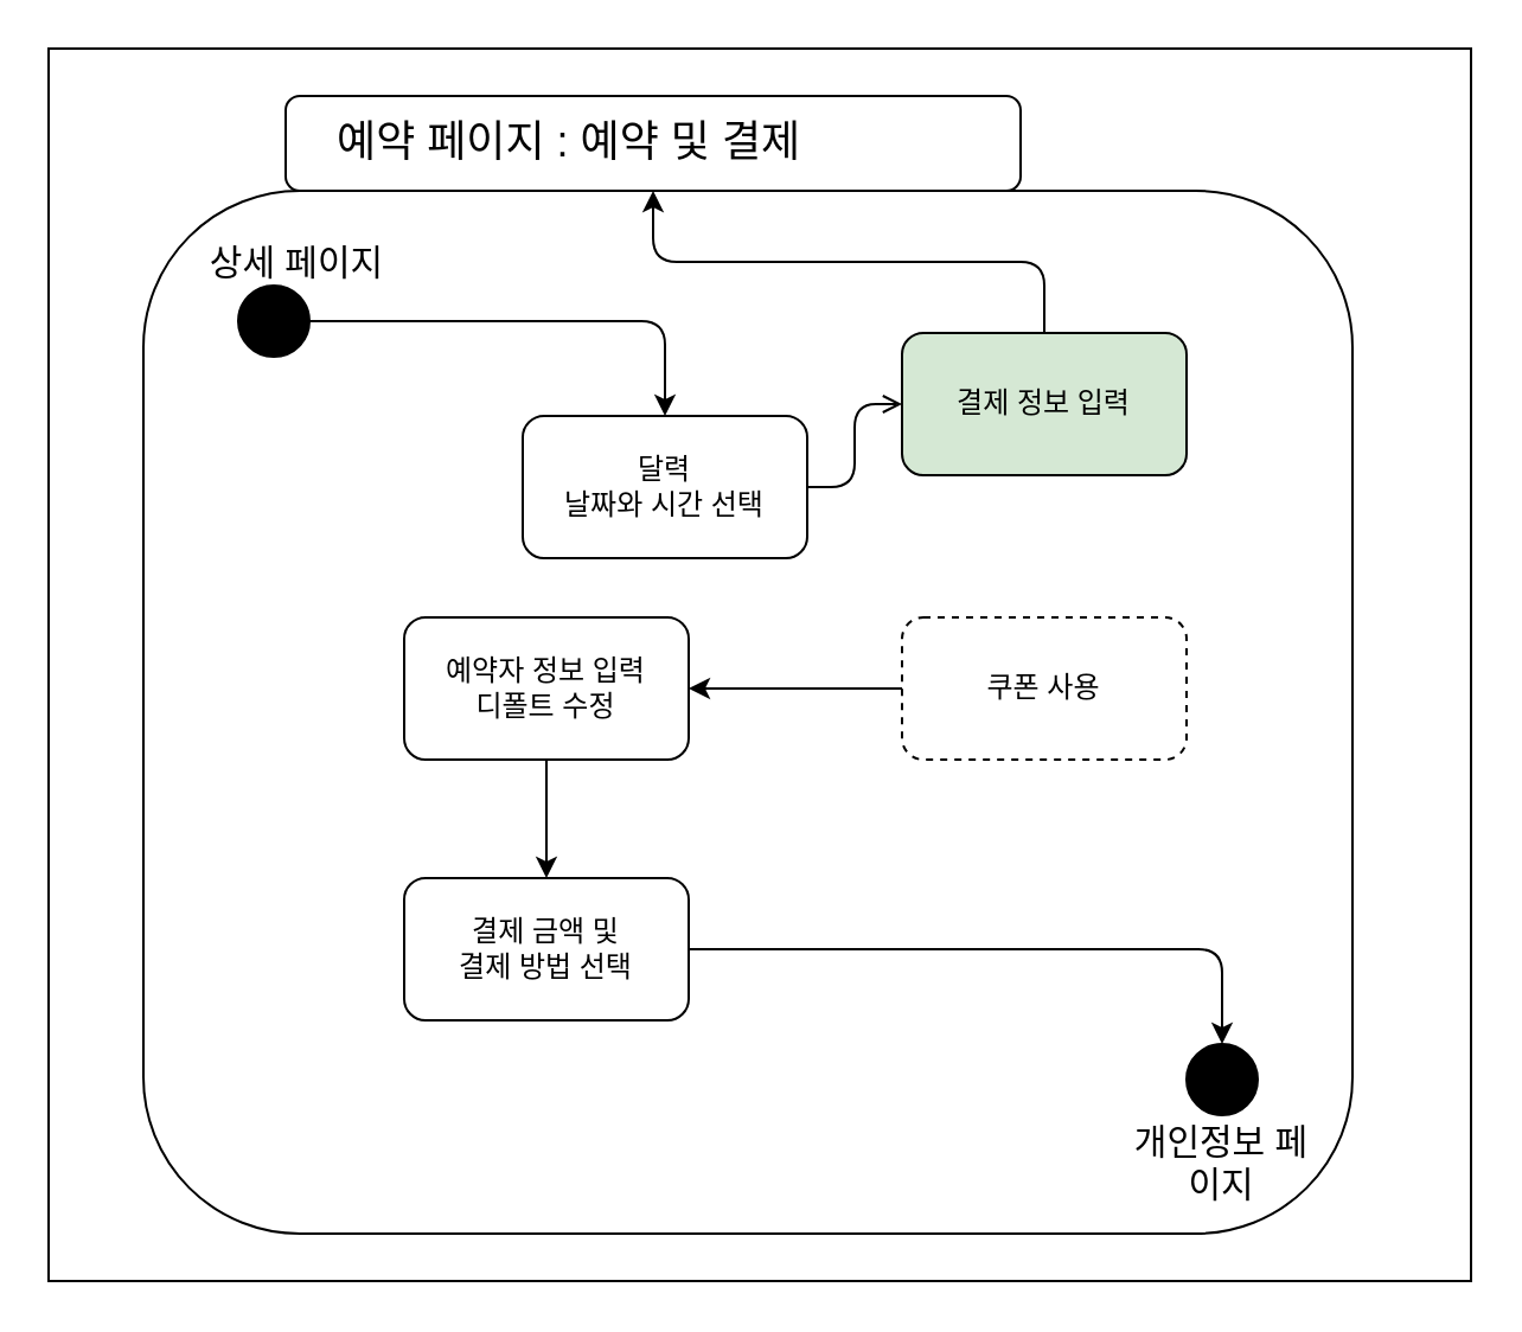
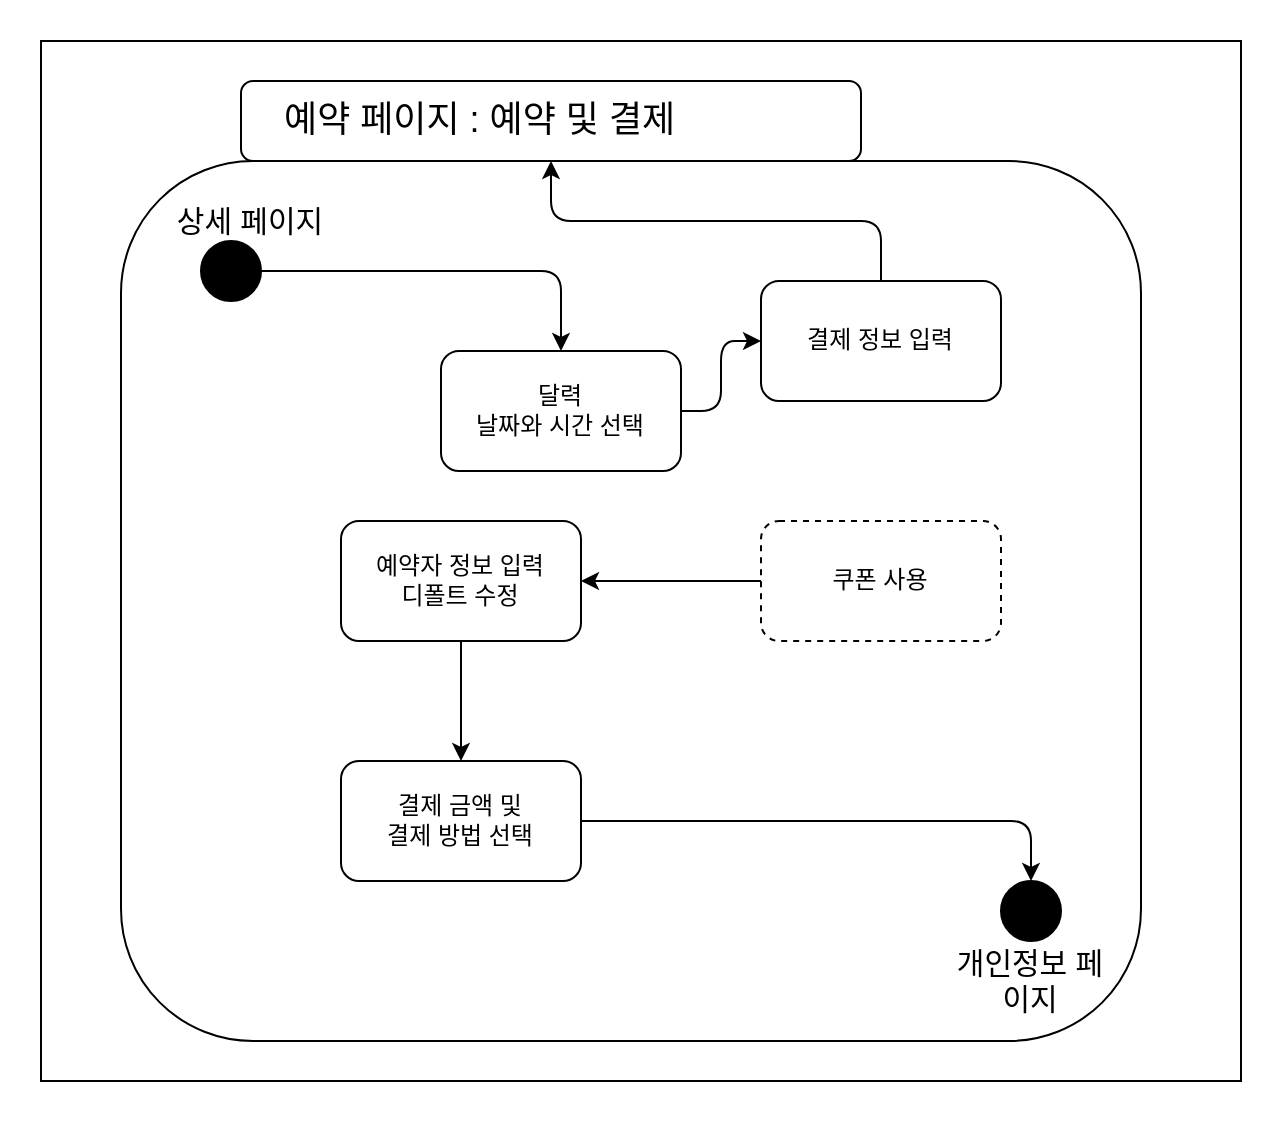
  <mxCell id="0" />
  <mxCell id="1" parent="0" />
  <mxCell id="2" value="" style="rounded=0;whiteSpace=wrap;html=1;" parent="1" vertex="1"><mxGeometry x="20" y="20" width="600" height="520" as="geometry" /></mxCell>
  <mxCell id="3" value="" style="whiteSpace=wrap;html=1;rounded=1;" parent="1" vertex="1"><mxGeometry x="60" y="80" width="510" height="440" as="geometry" /></mxCell>
  <mxCell id="4" value="" style="edgeStyle=orthogonalEdgeStyle;orthogonalLoop=1;jettySize=auto;html=1;" parent="1" source="5" target="8" edge="1"><mxGeometry relative="1" as="geometry" /></mxCell>
  <mxCell id="5" value="" style="ellipse;whiteSpace=wrap;html=1;aspect=fixed;rounded=1;fillColor=#000000;" parent="1" vertex="1"><mxGeometry x="100" y="120" width="30" height="30" as="geometry" /></mxCell>
  <mxCell id="6" value="&lt;span style=&quot;font-size: 15px&quot;&gt;상세 페이지&lt;/span&gt;" style="text;html=1;strokeColor=none;fillColor=none;align=center;verticalAlign=middle;whiteSpace=wrap;rounded=1;" parent="1" vertex="1"><mxGeometry x="80" y="100" width="90" height="20" as="geometry" /></mxCell>
- <mxCell id="7" value="" style="edgeStyle=orthogonalEdgeStyle;orthogonalLoop=1;jettySize=auto;html=1;endArrow=open;" parent="1" source="8" target="10" edge="1"><mxGeometry relative="1" as="geometry" /></mxCell>
+ <mxCell id="7" value="" style="edgeStyle=orthogonalEdgeStyle;orthogonalLoop=1;jettySize=auto;html=1;" parent="1" source="8" target="10" edge="1"><mxGeometry relative="1" as="geometry" /></mxCell>
  <mxCell id="8" value="달력&lt;br&gt;날짜와 시간 선택" style="whiteSpace=wrap;html=1;rounded=1;" parent="1" vertex="1"><mxGeometry x="220" y="175" width="120" height="60" as="geometry" /></mxCell>
  <mxCell id="9" value="" style="edgeStyle=orthogonalEdgeStyle;orthogonalLoop=1;jettySize=auto;html=1;" parent="1" source="10" target="19" edge="1"><mxGeometry relative="1" as="geometry" /></mxCell>
- <mxCell id="10" value="결제 정보 입력" style="whiteSpace=wrap;html=1;rounded=1;fillColor=#d5e8d4;" parent="1" vertex="1"><mxGeometry x="380" y="140" width="120" height="60" as="geometry" /></mxCell>
+ <mxCell id="10" value="결제 정보 입력" style="whiteSpace=wrap;html=1;rounded=1;" parent="1" vertex="1"><mxGeometry x="380" y="140" width="120" height="60" as="geometry" /></mxCell>
  <mxCell id="11" value="" style="edgeStyle=orthogonalEdgeStyle;orthogonalLoop=1;jettySize=auto;html=1;" parent="1" source="12" target="14" edge="1"><mxGeometry relative="1" as="geometry" /></mxCell>
  <mxCell id="12" value="쿠폰 사용" style="whiteSpace=wrap;html=1;rounded=1;dashed=1;" parent="1" vertex="1"><mxGeometry x="380" y="260" width="120" height="60" as="geometry" /></mxCell>
  <mxCell id="13" value="" style="edgeStyle=orthogonalEdgeStyle;orthogonalLoop=1;jettySize=auto;html=1;" parent="1" source="14" target="16" edge="1"><mxGeometry relative="1" as="geometry" /></mxCell>
  <mxCell id="14" value="예약자 정보 입력&lt;br&gt;디폴트 수정" style="whiteSpace=wrap;html=1;rounded=1;" parent="1" vertex="1"><mxGeometry x="170" y="260" width="120" height="60" as="geometry" /></mxCell>
  <mxCell id="15" value="" style="edgeStyle=orthogonalEdgeStyle;orthogonalLoop=1;jettySize=auto;html=1;entryX=0.5;entryY=0;entryDx=0;entryDy=0;" parent="1" source="16" target="17" edge="1"><mxGeometry relative="1" as="geometry"><mxPoint x="370" y="400" as="targetPoint" /></mxGeometry></mxCell>
- <mxCell id="16" value="결제 금액 및&lt;br&gt;결제 방법 선택" style="whiteSpace=wrap;html=1;rounded=1;" parent="1" vertex="1"><mxGeometry x="170" y="370" width="120" height="60" as="geometry" /></mxCell>
+ <mxCell id="16" value="결제 금액 및&lt;br&gt;결제 방법 선택" style="whiteSpace=wrap;html=1;rounded=1;" parent="1" vertex="1"><mxGeometry x="170" y="380" width="120" height="60" as="geometry" /></mxCell>
  <mxCell id="17" value="" style="ellipse;whiteSpace=wrap;html=1;aspect=fixed;rounded=1;fillColor=#000000;" parent="1" vertex="1"><mxGeometry x="500" y="440" width="30" height="30" as="geometry" /></mxCell>
  <mxCell id="18" value="&lt;span style=&quot;font-size: 15px&quot;&gt;개인정보 페이지&lt;br&gt;&lt;/span&gt;" style="text;html=1;strokeColor=none;fillColor=none;align=center;verticalAlign=middle;whiteSpace=wrap;rounded=1;" parent="1" vertex="1"><mxGeometry x="475" y="480" width="80" height="20" as="geometry" /></mxCell>
  <mxCell id="19" value="&lt;font style=&quot;font-size: 18px&quot;&gt;&amp;nbsp; &amp;nbsp; 예약 페이지 : 예약 및 결제&lt;/font&gt;" style="whiteSpace=wrap;html=1;align=left;rounded=1;" parent="1" vertex="1"><mxGeometry x="120" y="40" width="310" height="40" as="geometry" /></mxCell>
